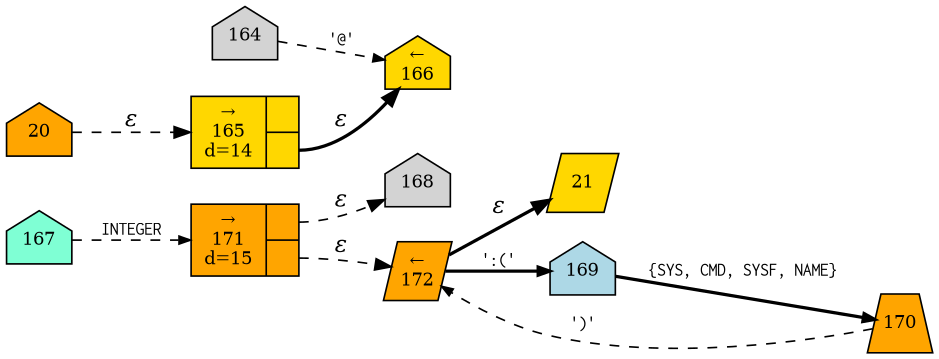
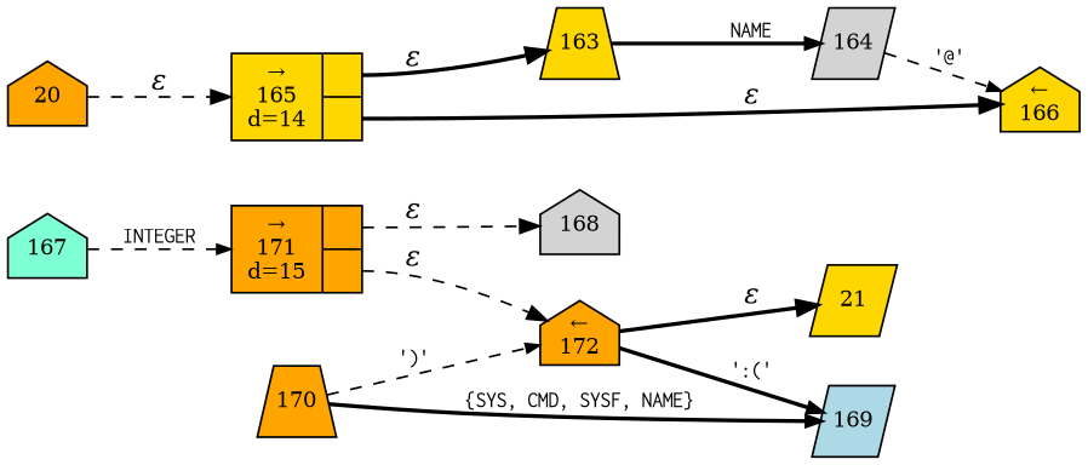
  digraph {
    rankdir=LR
    node [fillcolor=gold fixedsize=true fontsize=11 shape=house style=filled peripheries=1]
    edge [fontname=Courier style=bold]
    n1 [label=21 shape=parallelogram width=.6 peripheries=""]
-   n3 [fillcolor=lightgrey label=164 width=.55]
+   n2 [label=163 shape=trapezium width=.55]
+   n3 [fillcolor=lightgrey label=164 shape=parallelogram width=.55]
    n4 [label="&larr;\n166" width=.55]
    n5 [fillcolor=orange label=20 width=.55]
    n6 [fixedsize=false label="{&rarr;\n165\nd=14|{<p0>|<p1>}}" shape=record]
    n7 [fillcolor=aquamarine label=167 width=.55]
    n8 [fillcolor=orange fixedsize=false label="{&rarr;\n171\nd=15|{<p0>|<p1>}}" shape=record]
    n9 [fillcolor=lightgrey label=168 width=.55]
-   n10 [fillcolor=orange label="&larr;\n172" shape=parallelogram width=.55]
-   n11 [fillcolor=lightblue label=169 width=.55]
+   n10 [fillcolor=orange label="&larr;\n172" width=.55]
+   n11 [fillcolor=lightblue label=169 shape=parallelogram width=.55]
    n12 [fillcolor=orange label=170 shape=trapezium width=.55]
+   n2 -> n3 [arrowhead=normal arrowsize=.7 fontsize=11 label=NAME]
    n3 -> n4 [arrowhead=normal arrowsize=.7 fontsize=11 label="'@'" style=dashed]
    n5 -> n6 [fontname="Times-Italic" label="&epsilon;" style=dashed]
+   n6 -> n2 [fontname="Times-Italic" label="&epsilon;" tailport=p0]
    n6 -> n4 [fontname="Times-Italic" label="&epsilon;" tailport=p1]
    n7 -> n8 [arrowhead=normal arrowsize=.7 fontsize=11 label=INTEGER style=dashed]
    n8 -> n9 [fontname="Times-Italic" label="&epsilon;" style=dashed tailport=p0]
    n8 -> n10 [fontname="Times-Italic" label="&epsilon;" style=dashed tailport=p1]
    n10 -> n1 [fontname="Times-Italic" label="&epsilon;"]
    n10 -> n11 [arrowhead=normal arrowsize=.7 fontsize=11 label="':('"]
-   n11 -> n12 [arrowhead=normal arrowsize=.7 fontsize=11 label="{SYS, CMD, SYSF, NAME}"]
+   n12 -> n11 [arrowhead=normal arrowsize=.7 fontsize=11 label="{SYS, CMD, SYSF, NAME}"]
    n12 -> n10 [arrowhead=normal arrowsize=.7 fontsize=11 label="')'" style=dashed]
  }
